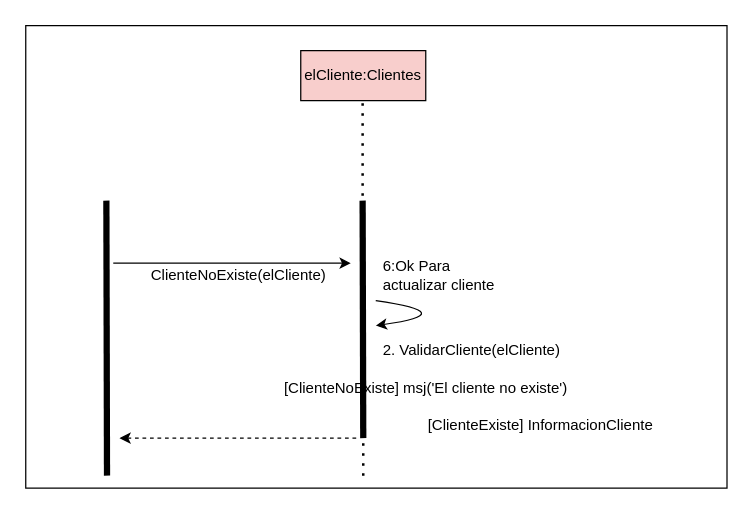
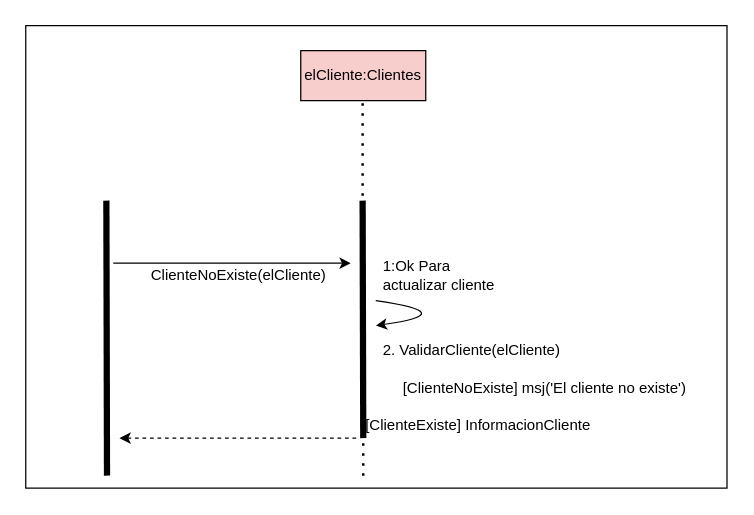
  <mxCell id="0" />
  <mxCell id="1" parent="0" />
  <mxCell id="2" value="" style="rounded=0;whiteSpace=wrap;html=1;" vertex="1" parent="1"><mxGeometry x="20" y="20" width="561" height="370" as="geometry" /></mxCell>
  <mxCell id="3" value="" style="endArrow=none;html=1;strokeWidth=5;" edge="1" parent="1"><mxGeometry width="50" height="50" relative="1" as="geometry"><mxPoint x="85" y="380" as="sourcePoint" /><mxPoint x="84.5" y="160" as="targetPoint" /></mxGeometry></mxCell>
  <mxCell id="4" value="" style="endArrow=classic;html=1;strokeWidth=1;" edge="1" parent="1"><mxGeometry width="50" height="50" relative="1" as="geometry"><mxPoint x="90" y="210" as="sourcePoint" /><mxPoint x="280" y="210" as="targetPoint" /></mxGeometry></mxCell>
  <mxCell id="5" value="ClienteNoExiste(elCliente)" style="text;html=1;align=center;verticalAlign=middle;resizable=0;points=[];autosize=1;strokeColor=none;" vertex="1" parent="1"><mxGeometry x="110" y="210" width="160" height="20" as="geometry" /></mxCell>
  <mxCell id="6" value="elCliente:Clientes" style="whiteSpace=wrap;html=1;fillColor=#f8cecc;" vertex="1" parent="1"><mxGeometry x="240" y="40" width="100" height="40" as="geometry" /></mxCell>
  <mxCell id="7" value="" style="endArrow=none;dashed=1;html=1;dashPattern=1 3;strokeWidth=2;" edge="1" parent="1"><mxGeometry width="50" height="50" relative="1" as="geometry"><mxPoint x="289.5" y="180" as="sourcePoint" /><mxPoint x="289.5" y="80" as="targetPoint" /></mxGeometry></mxCell>
  <mxCell id="8" value="" style="endArrow=none;html=1;strokeWidth=5;" edge="1" parent="1"><mxGeometry width="50" height="50" relative="1" as="geometry"><mxPoint x="290" y="350" as="sourcePoint" /><mxPoint x="289.5" y="160" as="targetPoint" /></mxGeometry></mxCell>
  <mxCell id="9" value="" style="endArrow=none;dashed=1;html=1;dashPattern=1 3;strokeWidth=2;" edge="1" parent="1"><mxGeometry width="50" height="50" relative="1" as="geometry"><mxPoint x="290" y="380" as="sourcePoint" /><mxPoint x="290" y="320" as="targetPoint" /></mxGeometry></mxCell>
  <mxCell id="10" value="2. ValidarCliente(elCliente)" style="text;html=1;align=left;verticalAlign=middle;resizable=0;points=[];autosize=1;strokeColor=none;" vertex="1" parent="1"><mxGeometry x="304" y="270" width="160" height="20" as="geometry" /></mxCell>
- <mxCell id="11" value="[ClienteNoExiste] msj('El cliente no existe')" style="text;html=1;align=left;verticalAlign=middle;resizable=0;points=[];autosize=1;strokeColor=none;" vertex="1" parent="1"><mxGeometry x="225" y="300" width="240" height="20" as="geometry" /></mxCell>
- <mxCell id="12" value="[ClienteExiste] InformacionCliente" style="text;html=1;align=left;verticalAlign=middle;resizable=0;points=[];autosize=1;strokeColor=none;" vertex="1" parent="1"><mxGeometry x="340" y="330" width="200" height="20" as="geometry" /></mxCell>
+ <mxCell id="11" value="[ClienteNoExiste] msj('El cliente no existe')" style="text;html=1;align=left;verticalAlign=middle;resizable=0;points=[];autosize=1;strokeColor=none;" vertex="1" parent="1"><mxGeometry x="320" y="300" width="240" height="20" as="geometry" /></mxCell>
+ <mxCell id="12" value="[ClienteExiste] InformacionCliente" style="text;html=1;align=left;verticalAlign=middle;resizable=0;points=[];autosize=1;strokeColor=none;" vertex="1" parent="1"><mxGeometry x="290" y="330" width="200" height="20" as="geometry" /></mxCell>
  <mxCell id="13" value="" style="endArrow=none;html=1;strokeWidth=1;dashed=1;endFill=0;startArrow=classic;startFill=1;" edge="1" parent="1"><mxGeometry width="50" height="50" relative="1" as="geometry"><mxPoint x="95" y="350" as="sourcePoint" /><mxPoint x="285" y="350" as="targetPoint" /></mxGeometry></mxCell>
- <mxCell id="14" value="6:Ok Para &lt;br&gt;actualizar cliente" style="text;html=1;align=left;verticalAlign=middle;resizable=0;points=[];autosize=1;strokeColor=none;" vertex="1" parent="1"><mxGeometry x="304" y="205" width="100" height="30" as="geometry" /></mxCell>
+ <mxCell id="14" value="1:Ok Para &lt;br&gt;actualizar cliente" style="text;html=1;align=left;verticalAlign=middle;resizable=0;points=[];autosize=1;strokeColor=none;" vertex="1" parent="1"><mxGeometry x="304" y="205" width="100" height="30" as="geometry" /></mxCell>
  <mxCell id="15" value="" style="curved=1;endArrow=classic;html=1;strokeWidth=1;exitX=0;exitY=1;exitDx=0;exitDy=0;exitPerimeter=0;" edge="1" parent="1"><mxGeometry width="50" height="50" relative="1" as="geometry"><mxPoint x="300" y="240" as="sourcePoint" /><mxPoint x="300" y="260" as="targetPoint" /><Array as="points"><mxPoint x="370" y="250" /></Array></mxGeometry></mxCell>
